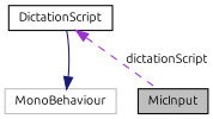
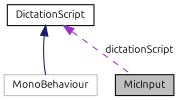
  digraph {
    fontname=Ubuntu
    node [color=black fillcolor=white fontname=Ubuntu fontsize=10 shape=record style=filled]
    edge [dir=back fontname=Ubuntu fontsize=10 labelfontname=Helvetica labelfontsize=10]
    n1 [fillcolor=grey75 fontcolor=black height=0.2 label=MicInput width=0.4]
    n2 [color=grey75 height=0.2 label=MonoBehaviour width=0.4]
    n3 [height=0.2 label=DictationScript width=0.4]
-   n2 -> n3 [color=midnightblue style=solid]
+   n3 -> n2 [color=midnightblue style=solid]
    n3 -> n1 [color=darkorchid3 label=" dictationScript" style=dashed]
  }
